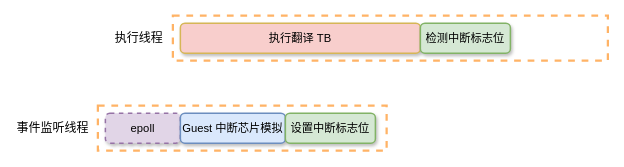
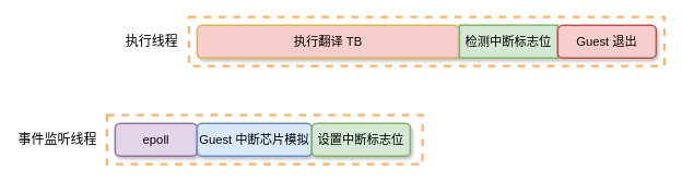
  <mxCell id="0" />
  <mxCell id="1" parent="0" />
  <mxCell id="2" value="" style="rounded=0;whiteSpace=wrap;html=1;fontFamily=Helvetica;fontSize=15;fontColor=default;dashed=1;strokeColor=#FFB366;fillColor=none;strokeWidth=3;" parent="1" vertex="1"><mxGeometry x="230" y="20" width="580" height="60" as="geometry" /></mxCell>
  <mxCell id="3" value="" style="rounded=0;whiteSpace=wrap;html=1;fontFamily=Helvetica;fontSize=15;fontColor=default;dashed=1;strokeColor=#FFB366;fillColor=none;strokeWidth=3;" parent="1" vertex="1"><mxGeometry x="130" y="140" width="385" height="60" as="geometry" /></mxCell>
- <mxCell id="4" value="epoll" style="rounded=1;whiteSpace=wrap;html=1;fillColor=#e1d5e7;strokeColor=#9673a6;fontSize=15;strokeWidth=2;glass=0;sketch=0;shadow=1;dashed=1;" parent="1" vertex="1"><mxGeometry x="140" y="150" width="100" height="40" as="geometry" /></mxCell>
+ <mxCell id="4" value="epoll" style="rounded=1;whiteSpace=wrap;html=1;fillColor=#e1d5e7;strokeColor=#9673a6;fontSize=15;strokeWidth=2;glass=0;sketch=0;shadow=1;" parent="1" vertex="1"><mxGeometry x="140" y="150" width="100" height="40" as="geometry" /></mxCell>
  <mxCell id="5" value="执行翻译 TB" style="rounded=1;whiteSpace=wrap;html=1;fillColor=#f8cecc;strokeColor=#d6b656;fontSize=15;strokeWidth=2;glass=0;sketch=0;shadow=1;" parent="1" vertex="1"><mxGeometry x="240" y="30" width="320" height="40" as="geometry" /></mxCell>
  <mxCell id="6" value="Guest 中断芯片模拟" style="rounded=1;whiteSpace=wrap;html=1;fillColor=#dae8fc;strokeColor=#6c8ebf;fontSize=15;strokeWidth=2;glass=0;sketch=0;shadow=1;" parent="1" vertex="1"><mxGeometry x="240" y="150" width="140" height="40" as="geometry" /></mxCell>
  <mxCell id="7" value="设置中断标志位" style="rounded=1;whiteSpace=wrap;html=1;fillColor=#d5e8d4;strokeColor=#82b366;fontSize=15;strokeWidth=2;glass=0;sketch=0;shadow=1;" parent="1" vertex="1"><mxGeometry x="380" y="150" width="120" height="40" as="geometry" /></mxCell>
- <mxCell id="8" value="检测中断标志位" style="rounded=1;whiteSpace=wrap;html=1;fillColor=#d5e8d4;strokeColor=#82b366;fontSize=15;strokeWidth=2;glass=0;sketch=0;shadow=1;" parent="1" vertex="1"><mxGeometry x="560" y="30" width="120" height="40" as="geometry" /></mxCell>
+ <mxCell id="8" value="检测中断标志位" style="whiteSpace=wrap;html=1;fillColor=#d5e8d4;strokeColor=#82b366;fontSize=15;strokeWidth=2;glass=0;sketch=0;shadow=1;rounded=0;" parent="1" vertex="1"><mxGeometry x="560" y="30" width="120" height="40" as="geometry" /></mxCell>
+ <mxCell id="9" value="Guest 退出" style="rounded=1;whiteSpace=wrap;html=1;fillColor=#f8cecc;strokeColor=#b85450;fontSize=15;strokeWidth=2;glass=0;sketch=0;shadow=1;" parent="1" vertex="1"><mxGeometry x="680" y="30" width="120" height="40" as="geometry" /></mxCell>
  <mxCell id="10" value="执行线程" style="text;html=1;strokeColor=none;fillColor=none;align=center;verticalAlign=middle;whiteSpace=wrap;rounded=0;fontSize=16;" parent="1" vertex="1"><mxGeometry x="150" y="35" width="70" height="30" as="geometry" /></mxCell>
  <mxCell id="11" value="事件监听线程" style="text;html=1;strokeColor=none;fillColor=none;align=center;verticalAlign=middle;whiteSpace=wrap;rounded=0;fontSize=16;" parent="1" vertex="1"><mxGeometry x="20" y="155" width="100" height="30" as="geometry" /></mxCell>
